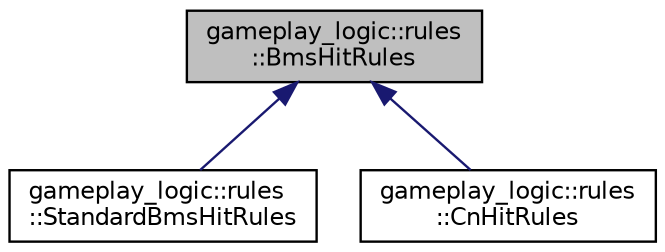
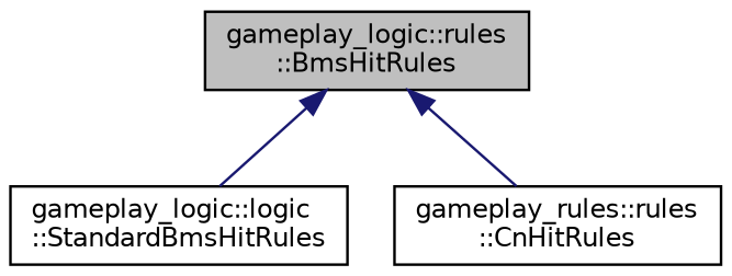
  digraph {
    node [color=black fillcolor=white fontname=Helvetica fontsize=10 shape=record style=filled]
    edge [color=midnightblue dir=back fontname=Helvetica fontsize=10 labelfontname=Helvetica labelfontsize=10 style=solid]
    n1 [fillcolor=grey75 fontcolor=black height=0.2 label="gameplay_logic::rules\l::BmsHitRules" width=0.4]
-   n2 [height=0.2 label="gameplay_logic::rules\l::StandardBmsHitRules" width=0.4]
-   n3 [height=0.2 label="gameplay_logic::rules\l::CnHitRules" width=0.4]
+   n2 [height=0.2 label="gameplay_logic::logic\l::StandardBmsHitRules" width=0.4]
+   n3 [height=0.2 label="gameplay_rules::rules\l::CnHitRules" width=0.4]
    n1 -> n2
    n1 -> n3
  }
